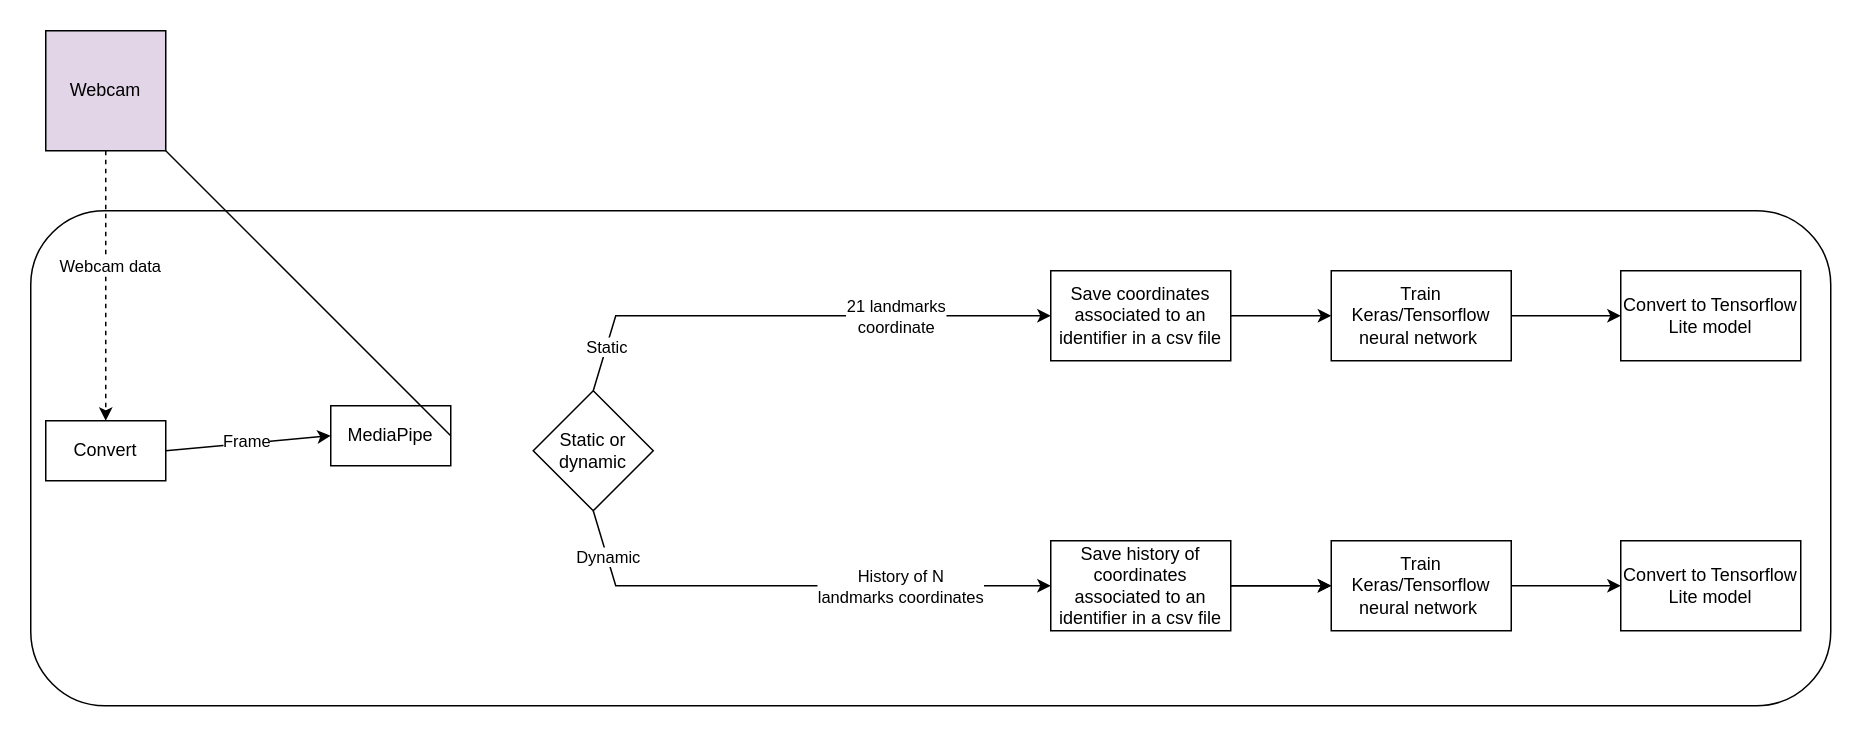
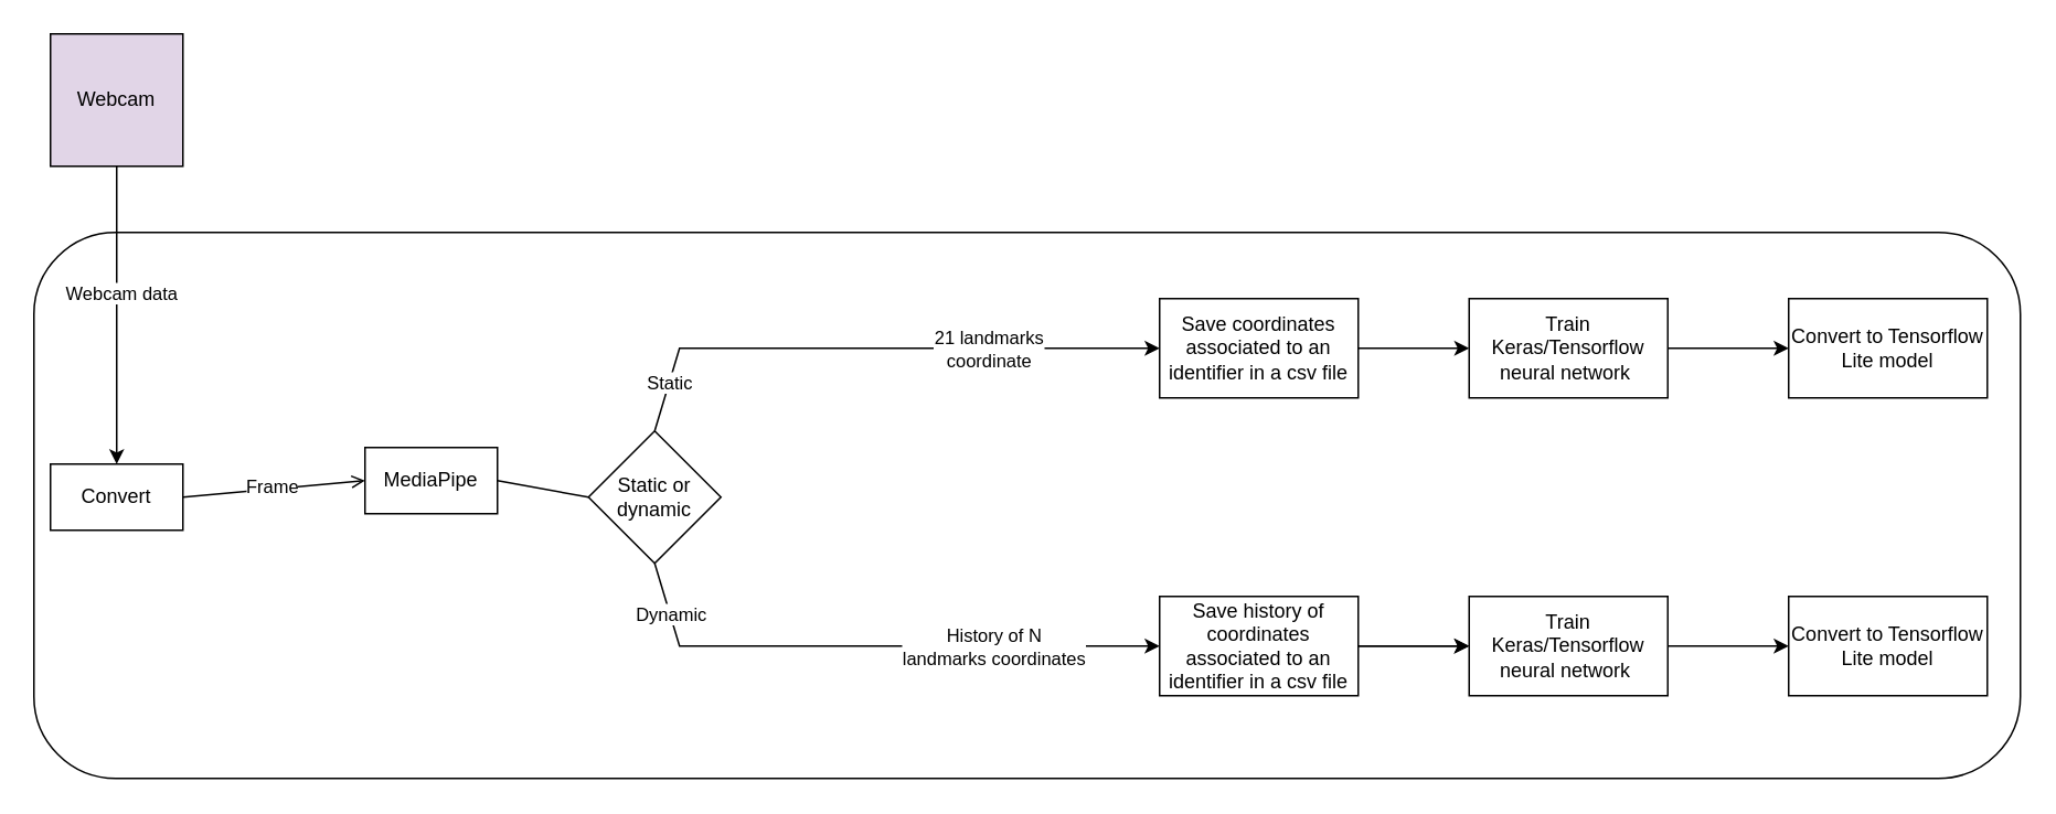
  <mxCell id="0" />
  <mxCell id="1" parent="0" />
  <mxCell id="2" value="Webcam" style="whiteSpace=wrap;html=1;aspect=fixed;fillColor=#e1d5e7;" vertex="1" parent="1"><mxGeometry x="30" y="20" width="80" height="80" as="geometry" /></mxCell>
  <mxCell id="3" value="Convert" style="rounded=0;whiteSpace=wrap;html=1;" vertex="1" parent="1"><mxGeometry x="30" y="280" width="80" height="40" as="geometry" /></mxCell>
- <mxCell id="4" value="" style="endArrow=classic;html=1;rounded=0;exitX=0.5;exitY=1;exitDx=0;exitDy=0;entryX=0.5;entryY=0;entryDx=0;entryDy=0;dashed=1;" edge="1" parent="1" source="2" target="3"><mxGeometry width="50" height="50" relative="1" as="geometry"><mxPoint x="340" y="390" as="sourcePoint" /><mxPoint x="390" y="340" as="targetPoint" /></mxGeometry></mxCell>
+ <mxCell id="4" value="" style="endArrow=classic;html=1;rounded=0;exitX=0.5;exitY=1;exitDx=0;exitDy=0;entryX=0.5;entryY=0;entryDx=0;entryDy=0;" edge="1" parent="1" source="2" target="3"><mxGeometry width="50" height="50" relative="1" as="geometry"><mxPoint x="340" y="390" as="sourcePoint" /><mxPoint x="390" y="340" as="targetPoint" /></mxGeometry></mxCell>
  <mxCell id="5" value="Webcam data" style="edgeLabel;html=1;align=center;verticalAlign=middle;resizable=0;points=[];" vertex="1" connectable="0" parent="4"><mxGeometry x="-0.156" y="2" relative="1" as="geometry"><mxPoint as="offset" /></mxGeometry></mxCell>
  <mxCell id="6" value="MediaPipe" style="rounded=0;whiteSpace=wrap;html=1;" vertex="1" parent="1"><mxGeometry x="220" y="270" width="80" height="40" as="geometry" /></mxCell>
- <mxCell id="7" value="" style="endArrow=classic;html=1;rounded=0;exitX=1;exitY=0.5;exitDx=0;exitDy=0;entryX=0;entryY=0.5;entryDx=0;entryDy=0;" edge="1" parent="1" source="3" target="6"><mxGeometry width="50" height="50" relative="1" as="geometry"><mxPoint x="340" y="390" as="sourcePoint" /><mxPoint x="390" y="340" as="targetPoint" /></mxGeometry></mxCell>
+ <mxCell id="7" value="" style="endArrow=open;html=1;rounded=0;exitX=1;exitY=0.5;exitDx=0;exitDy=0;entryX=0;entryY=0.5;entryDx=0;entryDy=0;" edge="1" parent="1" source="3" target="6"><mxGeometry width="50" height="50" relative="1" as="geometry"><mxPoint x="340" y="390" as="sourcePoint" /><mxPoint x="390" y="340" as="targetPoint" /></mxGeometry></mxCell>
  <mxCell id="8" value="Frame" style="edgeLabel;html=1;align=center;verticalAlign=middle;resizable=0;points=[];" vertex="1" connectable="0" parent="7"><mxGeometry x="0.3" y="-1" relative="1" as="geometry"><mxPoint x="-18" y="-1" as="offset" /></mxGeometry></mxCell>
  <mxCell id="9" value="Save coordinates associated to an identifier in a csv file" style="rounded=0;whiteSpace=wrap;html=1;" vertex="1" parent="1"><mxGeometry x="700" y="180" width="120" height="60" as="geometry" /></mxCell>
  <mxCell id="10" value="" style="edgeStyle=orthogonalEdgeStyle;rounded=0;orthogonalLoop=1;jettySize=auto;html=1;" edge="1" parent="1" source="11" target="19"><mxGeometry relative="1" as="geometry" /></mxCell>
  <mxCell id="11" value="Save history of coordinates associated to an identifier in a csv file" style="rounded=0;whiteSpace=wrap;html=1;" vertex="1" parent="1"><mxGeometry x="700" y="360" width="120" height="60" as="geometry" /></mxCell>
  <mxCell id="12" value="Static" style="endArrow=classic;html=1;rounded=0;entryX=0;entryY=0.5;entryDx=0;entryDy=0;exitX=0.5;exitY=0;exitDx=0;exitDy=0;" edge="1" parent="1" source="25" target="9"><mxGeometry x="-0.824" width="50" height="50" relative="1" as="geometry"><mxPoint x="500" y="240" as="sourcePoint" /><mxPoint x="580" y="340" as="targetPoint" /><Array as="points"><mxPoint x="410" y="210" /><mxPoint x="540" y="210" /></Array><mxPoint as="offset" /></mxGeometry></mxCell>
  <mxCell id="13" value="21 landmarks &lt;br&gt;coordinate" style="edgeLabel;html=1;align=center;verticalAlign=middle;resizable=0;points=[];" vertex="1" connectable="0" parent="12"><mxGeometry x="0.495" relative="1" as="geometry"><mxPoint x="-17" as="offset" /></mxGeometry></mxCell>
  <mxCell id="14" value="" style="endArrow=classic;html=1;rounded=0;entryX=0;entryY=0.5;entryDx=0;entryDy=0;exitX=0.5;exitY=1;exitDx=0;exitDy=0;" edge="1" parent="1" source="25" target="11"><mxGeometry width="50" height="50" relative="1" as="geometry"><mxPoint x="510" y="350" as="sourcePoint" /><mxPoint x="580" y="340" as="targetPoint" /><Array as="points"><mxPoint x="410" y="390" /><mxPoint x="540" y="390" /></Array></mxGeometry></mxCell>
  <mxCell id="15" value="History of N &lt;br&gt;landmarks&amp;nbsp;coordinates" style="edgeLabel;html=1;align=center;verticalAlign=middle;resizable=0;points=[];" vertex="1" connectable="0" parent="14"><mxGeometry x="0.6" y="-1" relative="1" as="geometry"><mxPoint x="-32" y="-1" as="offset" /></mxGeometry></mxCell>
  <mxCell id="16" value="Dynamic" style="edgeLabel;html=1;align=center;verticalAlign=middle;resizable=0;points=[];" vertex="1" connectable="0" parent="14"><mxGeometry x="-0.812" relative="1" as="geometry"><mxPoint as="offset" /></mxGeometry></mxCell>
  <mxCell id="17" value="Train Keras/Tensorflow neural network&amp;nbsp;" style="rounded=0;whiteSpace=wrap;html=1;" vertex="1" parent="1"><mxGeometry x="887" y="180" width="120" height="60" as="geometry" /></mxCell>
  <mxCell id="18" value="" style="endArrow=classic;html=1;rounded=0;exitX=1;exitY=0.5;exitDx=0;exitDy=0;entryX=0;entryY=0.5;entryDx=0;entryDy=0;" edge="1" parent="1" source="9" target="17"><mxGeometry width="50" height="50" relative="1" as="geometry"><mxPoint x="670" y="370" as="sourcePoint" /><mxPoint x="720" y="320" as="targetPoint" /></mxGeometry></mxCell>
  <mxCell id="19" value="Train Keras/Tensorflow neural network&amp;nbsp;" style="rounded=0;whiteSpace=wrap;html=1;" vertex="1" parent="1"><mxGeometry x="887" y="360" width="120" height="60" as="geometry" /></mxCell>
  <mxCell id="20" value="" style="endArrow=classic;html=1;rounded=0;entryX=0;entryY=0.5;entryDx=0;entryDy=0;exitX=1;exitY=0.5;exitDx=0;exitDy=0;" edge="1" parent="1" target="19" source="11"><mxGeometry width="50" height="50" relative="1" as="geometry"><mxPoint x="820" y="390" as="sourcePoint" /><mxPoint x="710" y="500" as="targetPoint" /></mxGeometry></mxCell>
  <mxCell id="21" value="Convert to Tensorflow Lite model" style="rounded=0;whiteSpace=wrap;html=1;" vertex="1" parent="1"><mxGeometry x="1080" y="180" width="120" height="60" as="geometry" /></mxCell>
  <mxCell id="22" value="" style="endArrow=classic;html=1;rounded=0;entryX=0;entryY=0.5;entryDx=0;entryDy=0;exitX=1;exitY=0.5;exitDx=0;exitDy=0;" edge="1" parent="1" source="17" target="21"><mxGeometry width="50" height="50" relative="1" as="geometry"><mxPoint x="1030" y="190" as="sourcePoint" /><mxPoint x="1074" y="209.5" as="targetPoint" /></mxGeometry></mxCell>
  <mxCell id="23" value="Convert to Tensorflow Lite model" style="rounded=0;whiteSpace=wrap;html=1;" vertex="1" parent="1"><mxGeometry x="1080" y="360" width="120" height="60" as="geometry" /></mxCell>
  <mxCell id="24" value="" style="endArrow=classic;html=1;rounded=0;entryX=0;entryY=0.5;entryDx=0;entryDy=0;exitX=1;exitY=0.5;exitDx=0;exitDy=0;" edge="1" parent="1" target="23" source="19"><mxGeometry width="50" height="50" relative="1" as="geometry"><mxPoint x="1030" y="370" as="sourcePoint" /><mxPoint x="1074" y="389.5" as="targetPoint" /></mxGeometry></mxCell>
  <mxCell id="25" value="Static or dynamic" style="rhombus;whiteSpace=wrap;html=1;" vertex="1" parent="1"><mxGeometry x="355" y="260" width="80" height="80" as="geometry" /></mxCell>
- <mxCell id="26" value="" style="endArrow=none;html=1;rounded=0;exitX=1;exitY=0.5;exitDx=0;exitDy=0;" edge="1" parent="1" source="6" target="2"><mxGeometry width="50" height="50" relative="1" as="geometry"><mxPoint x="480" y="370" as="sourcePoint" /><mxPoint x="530" y="320" as="targetPoint" /></mxGeometry></mxCell>
+ <mxCell id="26" value="" style="endArrow=none;html=1;rounded=0;exitX=1;exitY=0.5;exitDx=0;exitDy=0;entryX=0;entryY=0.5;entryDx=0;entryDy=0;" edge="1" parent="1" source="6" target="25"><mxGeometry width="50" height="50" relative="1" as="geometry"><mxPoint x="480" y="370" as="sourcePoint" /><mxPoint x="530" y="320" as="targetPoint" /></mxGeometry></mxCell>
  <mxCell id="27" value="" style="rounded=1;whiteSpace=wrap;html=1;fillColor=none;" vertex="1" parent="1"><mxGeometry x="20" y="140" width="1200" height="330" as="geometry" /></mxCell>
